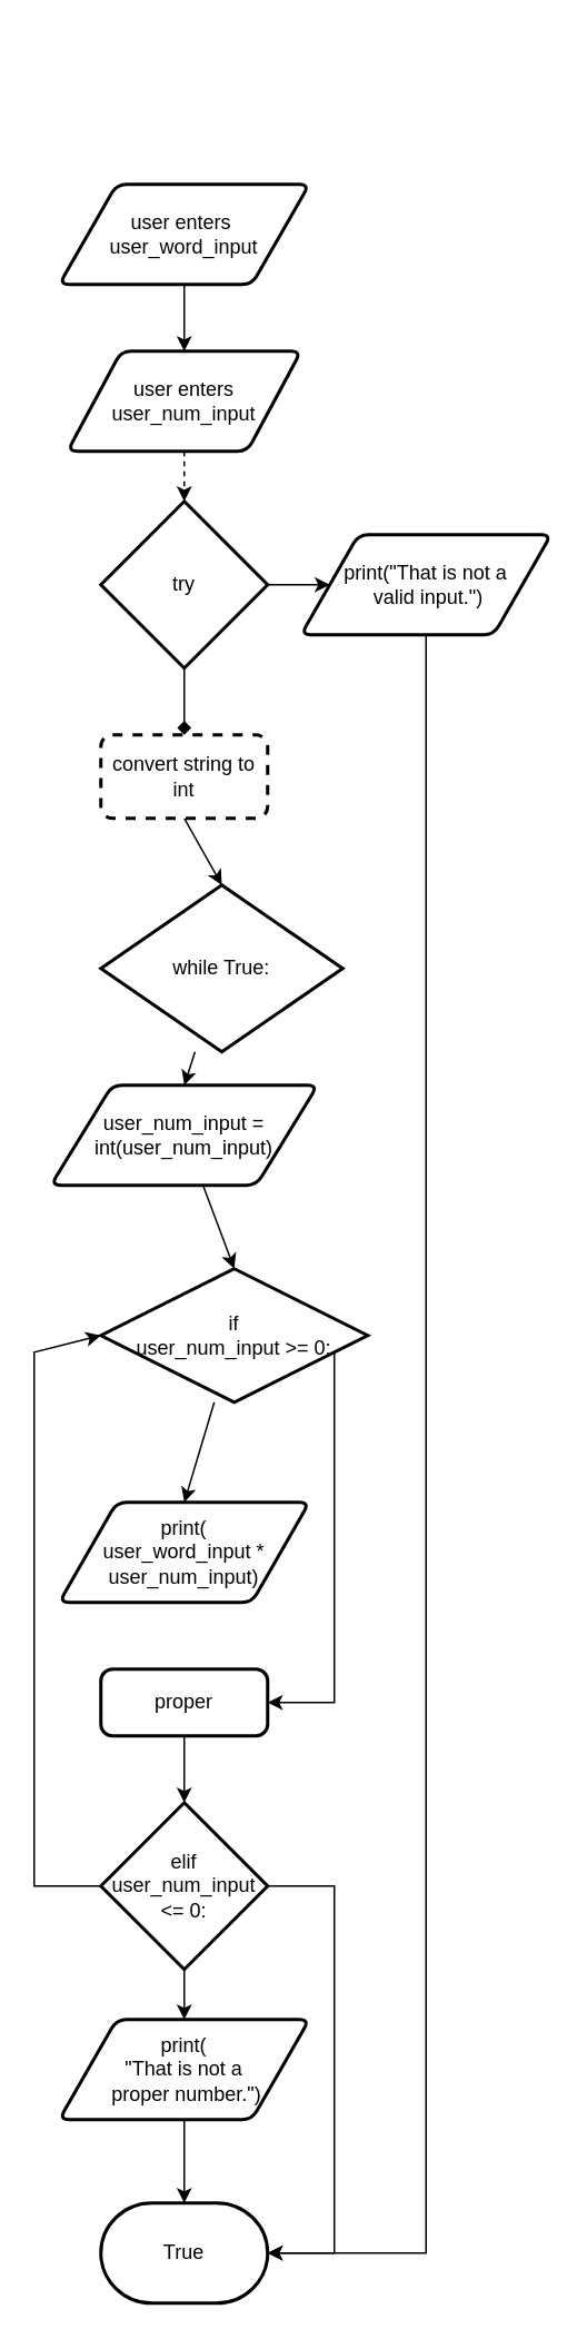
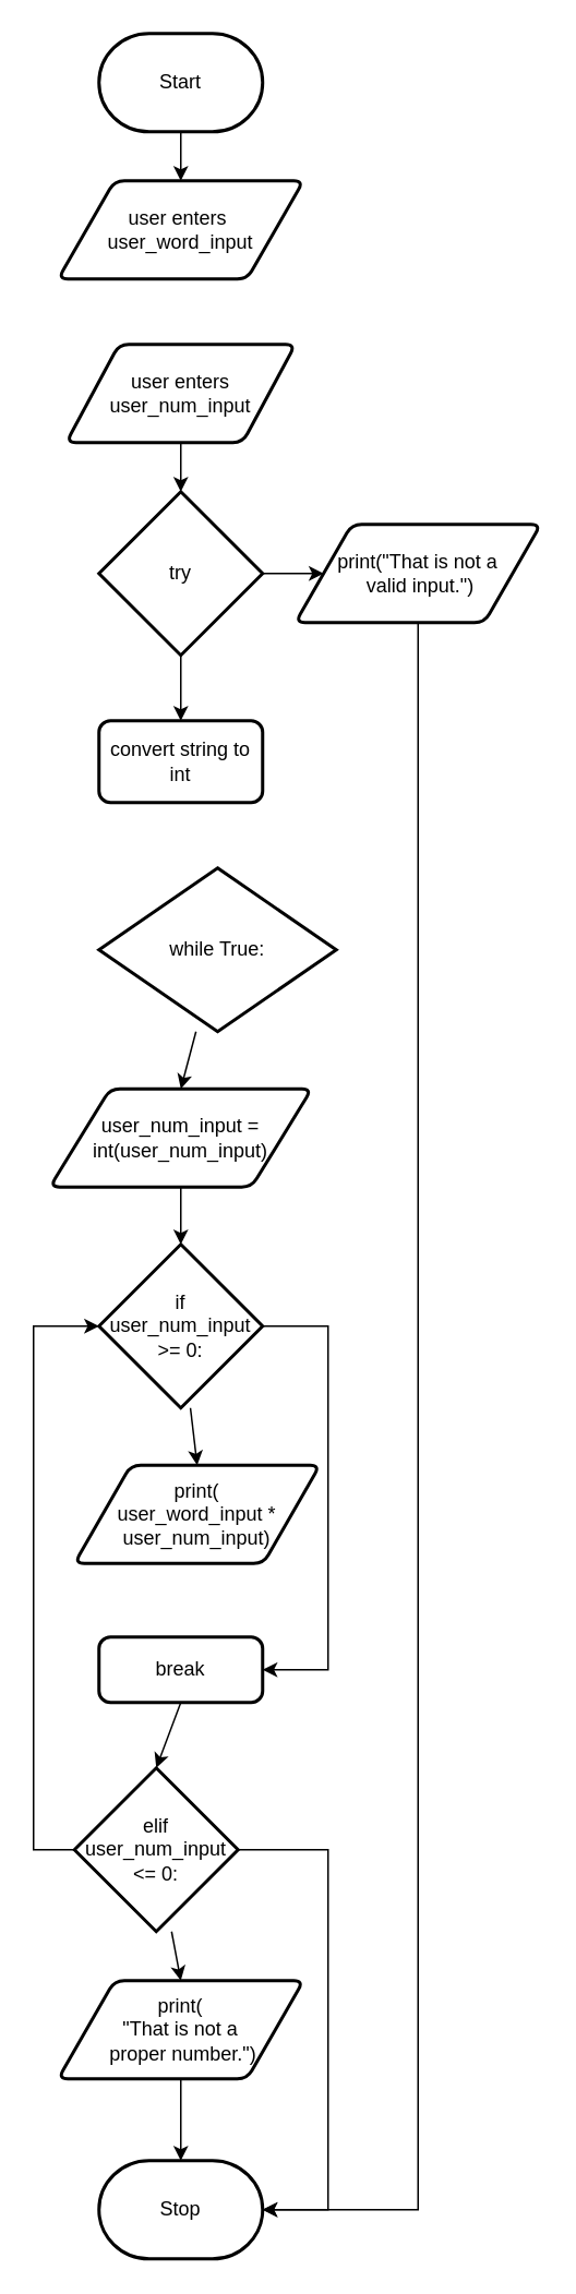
  <mxCell id="0" />
  <mxCell id="1" parent="0" />
- <mxCell id="4" style="edgeStyle=none;html=1;entryX=0.5;entryY=0;entryDx=0;entryDy=0;entryPerimeter=0;dashed=1;" parent="1" source="5" target="27" edge="1"><mxGeometry relative="1" as="geometry" /></mxCell>
+ <mxCell id="2" style="edgeStyle=none;html=1;exitX=0.5;exitY=1;exitDx=0;exitDy=0;exitPerimeter=0;entryX=0.5;entryY=0;entryDx=0;entryDy=0;" parent="1" source="3" target="7" edge="1"><mxGeometry relative="1" as="geometry" /></mxCell>
+ <mxCell id="3" value="Start" style="strokeWidth=2;html=1;shape=mxgraph.flowchart.terminator;whiteSpace=wrap;" parent="1" vertex="1"><mxGeometry x="60" y="20" width="100" height="60" as="geometry" /></mxCell>
+ <mxCell id="4" style="edgeStyle=none;html=1;entryX=0.5;entryY=0;entryDx=0;entryDy=0;entryPerimeter=0;" parent="1" source="5" target="27" edge="1"><mxGeometry relative="1" as="geometry" /></mxCell>
  <mxCell id="5" value="user enters user_num_input" style="shape=parallelogram;html=1;strokeWidth=2;perimeter=parallelogramPerimeter;whiteSpace=wrap;rounded=1;arcSize=12;size=0.23;" parent="1" vertex="1"><mxGeometry x="40" y="210" width="140" height="60" as="geometry" /></mxCell>
- <mxCell id="6" style="edgeStyle=none;html=1;exitX=0.5;exitY=1;exitDx=0;exitDy=0;" parent="1" source="7" target="5" edge="1"><mxGeometry relative="1" as="geometry" /></mxCell>
  <mxCell id="7" value="user enters&amp;nbsp;&lt;br&gt;user_word_input" style="shape=parallelogram;html=1;strokeWidth=2;perimeter=parallelogramPerimeter;whiteSpace=wrap;rounded=1;arcSize=12;size=0.23;" parent="1" vertex="1"><mxGeometry x="35" y="110" width="150" height="60" as="geometry" /></mxCell>
  <mxCell id="8" style="edgeStyle=none;html=1;entryX=0.5;entryY=0;entryDx=0;entryDy=0;" parent="1" source="9" target="11" edge="1"><mxGeometry relative="1" as="geometry" /></mxCell>
  <mxCell id="9" value="while True:" style="strokeWidth=2;html=1;shape=mxgraph.flowchart.decision;whiteSpace=wrap;" parent="1" vertex="1"><mxGeometry x="60" y="530" width="145" height="100" as="geometry" /></mxCell>
  <mxCell id="10" style="edgeStyle=none;html=1;entryX=0.5;entryY=0;entryDx=0;entryDy=0;entryPerimeter=0;" parent="1" source="11" target="14" edge="1"><mxGeometry relative="1" as="geometry" /></mxCell>
- <mxCell id="11" value="user_num_input = int(user_num_input)" style="shape=parallelogram;html=1;strokeWidth=2;perimeter=parallelogramPerimeter;whiteSpace=wrap;rounded=1;arcSize=12;size=0.23;" parent="1" vertex="1"><mxGeometry x="30" y="650" width="160" height="60" as="geometry" /></mxCell>
+ <mxCell id="11" value="user_num_input = int(user_num_input)" style="shape=parallelogram;html=1;strokeWidth=2;perimeter=parallelogramPerimeter;whiteSpace=wrap;rounded=1;arcSize=12;size=0.23;" parent="1" vertex="1"><mxGeometry x="30" y="665" width="160" height="60" as="geometry" /></mxCell>
  <mxCell id="12" style="edgeStyle=none;html=1;entryX=0.5;entryY=0;entryDx=0;entryDy=0;" parent="1" source="14" target="15" edge="1"><mxGeometry relative="1" as="geometry" /></mxCell>
  <mxCell id="13" style="edgeStyle=none;html=1;exitX=1;exitY=0.5;exitDx=0;exitDy=0;exitPerimeter=0;entryX=1;entryY=0.5;entryDx=0;entryDy=0;rounded=0;" parent="1" source="14" target="17" edge="1"><mxGeometry relative="1" as="geometry"><Array as="points"><mxPoint x="200" y="810" /><mxPoint x="200" y="1020" /></Array></mxGeometry></mxCell>
- <mxCell id="14" value="if &lt;br&gt;user_num_input &amp;gt;= 0:" style="strokeWidth=2;html=1;shape=mxgraph.flowchart.decision;whiteSpace=wrap;" parent="1" vertex="1"><mxGeometry x="60" y="760" width="160" height="80" as="geometry" /></mxCell>
- <mxCell id="15" value="print(&lt;br&gt;user_word_input * user_num_input)" style="shape=parallelogram;html=1;strokeWidth=2;perimeter=parallelogramPerimeter;whiteSpace=wrap;rounded=1;arcSize=12;size=0.23;" parent="1" vertex="1"><mxGeometry x="35" y="900" width="150" height="60" as="geometry" /></mxCell>
+ <mxCell id="14" value="if &lt;br&gt;user_num_input &amp;gt;= 0:" style="strokeWidth=2;html=1;shape=mxgraph.flowchart.decision;whiteSpace=wrap;" parent="1" vertex="1"><mxGeometry x="60" y="760" width="100" height="100" as="geometry" /></mxCell>
+ <mxCell id="15" value="print(&lt;br&gt;user_word_input * user_num_input)" style="shape=parallelogram;html=1;strokeWidth=2;perimeter=parallelogramPerimeter;whiteSpace=wrap;rounded=1;arcSize=12;size=0.23;" parent="1" vertex="1"><mxGeometry x="45" y="895" width="150" height="60" as="geometry" /></mxCell>
  <mxCell id="16" style="edgeStyle=none;rounded=0;html=1;exitX=0.5;exitY=1;exitDx=0;exitDy=0;entryX=0.5;entryY=0;entryDx=0;entryDy=0;entryPerimeter=0;" parent="1" source="17" target="21" edge="1"><mxGeometry relative="1" as="geometry" /></mxCell>
- <mxCell id="17" value="proper" style="rounded=1;whiteSpace=wrap;html=1;absoluteArcSize=1;arcSize=14;strokeWidth=2;" parent="1" vertex="1"><mxGeometry x="60" y="1000" width="100" height="40" as="geometry" /></mxCell>
+ <mxCell id="17" value="break" style="rounded=1;whiteSpace=wrap;html=1;absoluteArcSize=1;arcSize=14;strokeWidth=2;" parent="1" vertex="1"><mxGeometry x="60" y="1000" width="100" height="40" as="geometry" /></mxCell>
  <mxCell id="18" style="edgeStyle=none;rounded=0;html=1;exitX=0;exitY=0.5;exitDx=0;exitDy=0;exitPerimeter=0;entryX=0;entryY=0.5;entryDx=0;entryDy=0;entryPerimeter=0;" parent="1" source="21" target="14" edge="1"><mxGeometry relative="1" as="geometry"><Array as="points"><mxPoint x="20" y="1130" /><mxPoint x="20" y="810" /></Array></mxGeometry></mxCell>
  <mxCell id="19" style="edgeStyle=none;rounded=0;html=1;entryX=0.5;entryY=0;entryDx=0;entryDy=0;" parent="1" source="21" target="23" edge="1"><mxGeometry relative="1" as="geometry" /></mxCell>
  <mxCell id="20" style="edgeStyle=none;rounded=0;html=1;exitX=1;exitY=0.5;exitDx=0;exitDy=0;exitPerimeter=0;entryX=1;entryY=0.5;entryDx=0;entryDy=0;entryPerimeter=0;" parent="1" source="21" target="24" edge="1"><mxGeometry relative="1" as="geometry"><Array as="points"><mxPoint x="200" y="1130" /><mxPoint x="200" y="1350" /></Array></mxGeometry></mxCell>
- <mxCell id="21" value="elif user_num_input &amp;lt;= 0:" style="strokeWidth=2;html=1;shape=mxgraph.flowchart.decision;whiteSpace=wrap;" parent="1" vertex="1"><mxGeometry x="60" y="1080" width="100" height="100" as="geometry" /></mxCell>
+ <mxCell id="21" value="elif user_num_input &amp;lt;= 0:" style="strokeWidth=2;html=1;shape=mxgraph.flowchart.decision;whiteSpace=wrap;" parent="1" vertex="1"><mxGeometry x="45" y="1080" width="100" height="100" as="geometry" /></mxCell>
  <mxCell id="22" style="edgeStyle=none;rounded=0;html=1;entryX=0.5;entryY=0;entryDx=0;entryDy=0;entryPerimeter=0;" parent="1" source="23" target="24" edge="1"><mxGeometry relative="1" as="geometry" /></mxCell>
  <mxCell id="23" value="print(&lt;br&gt;&quot;That is not a&lt;br&gt;&amp;nbsp;proper number.&quot;)" style="shape=parallelogram;html=1;strokeWidth=2;perimeter=parallelogramPerimeter;whiteSpace=wrap;rounded=1;arcSize=12;size=0.23;" parent="1" vertex="1"><mxGeometry x="35" y="1210" width="150" height="60" as="geometry" /></mxCell>
- <mxCell id="24" value="True" style="strokeWidth=2;html=1;shape=mxgraph.flowchart.terminator;whiteSpace=wrap;" parent="1" vertex="1"><mxGeometry x="60" y="1320" width="100" height="60" as="geometry" /></mxCell>
- <mxCell id="25" style="edgeStyle=none;html=1;exitX=0.5;exitY=1;exitDx=0;exitDy=0;exitPerimeter=0;entryX=0.5;entryY=0;entryDx=0;entryDy=0;endArrow=diamond;" edge="1" parent="1" source="27" target="31"><mxGeometry relative="1" as="geometry" /></mxCell>
+ <mxCell id="24" value="Stop" style="strokeWidth=2;html=1;shape=mxgraph.flowchart.terminator;whiteSpace=wrap;" parent="1" vertex="1"><mxGeometry x="60" y="1320" width="100" height="60" as="geometry" /></mxCell>
+ <mxCell id="25" style="edgeStyle=none;html=1;exitX=0.5;exitY=1;exitDx=0;exitDy=0;exitPerimeter=0;entryX=0.5;entryY=0;entryDx=0;entryDy=0;" edge="1" parent="1" source="27" target="31"><mxGeometry relative="1" as="geometry" /></mxCell>
  <mxCell id="26" style="edgeStyle=none;html=1;exitX=1;exitY=0.5;exitDx=0;exitDy=0;exitPerimeter=0;entryX=0;entryY=0.5;entryDx=0;entryDy=0;" edge="1" parent="1" source="27" target="29"><mxGeometry relative="1" as="geometry" /></mxCell>
  <mxCell id="27" value="try" style="strokeWidth=2;html=1;shape=mxgraph.flowchart.decision;whiteSpace=wrap;" vertex="1" parent="1"><mxGeometry x="60" y="300" width="100" height="100" as="geometry" /></mxCell>
  <mxCell id="28" style="edgeStyle=none;html=1;exitX=0.5;exitY=1;exitDx=0;exitDy=0;entryX=1;entryY=0.5;entryDx=0;entryDy=0;entryPerimeter=0;rounded=0;" edge="1" parent="1" source="29" target="24"><mxGeometry relative="1" as="geometry"><Array as="points"><mxPoint x="255" y="1350" /></Array></mxGeometry></mxCell>
  <mxCell id="29" value="print(&quot;That is not a&lt;br&gt;&amp;nbsp;valid input.&quot;)" style="shape=parallelogram;html=1;strokeWidth=2;perimeter=parallelogramPerimeter;whiteSpace=wrap;rounded=1;arcSize=12;size=0.23;" vertex="1" parent="1"><mxGeometry x="180" y="320" width="150" height="60" as="geometry" /></mxCell>
- <mxCell id="30" style="edgeStyle=none;html=1;exitX=0.5;exitY=1;exitDx=0;exitDy=0;entryX=0.5;entryY=0;entryDx=0;entryDy=0;entryPerimeter=0;" edge="1" parent="1" source="31" target="9"><mxGeometry relative="1" as="geometry" /></mxCell>
- <mxCell id="31" value="convert string to int" style="rounded=1;whiteSpace=wrap;html=1;absoluteArcSize=1;arcSize=14;strokeWidth=2;dashed=1;" vertex="1" parent="1"><mxGeometry x="60" y="440" width="100" height="50" as="geometry" /></mxCell>
+ <mxCell id="31" value="convert string to int" style="rounded=1;whiteSpace=wrap;html=1;absoluteArcSize=1;arcSize=14;strokeWidth=2;" vertex="1" parent="1"><mxGeometry x="60" y="440" width="100" height="50" as="geometry" /></mxCell>
